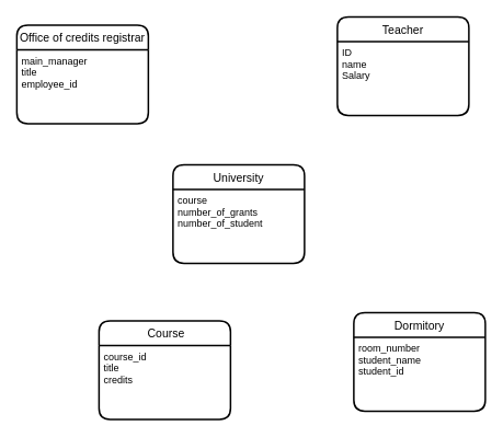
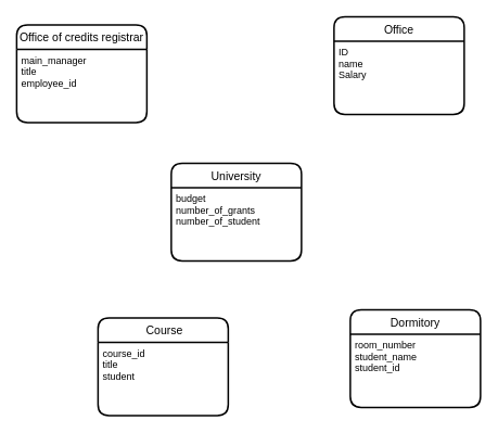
  <mxCell id="0" />
  <mxCell id="1" parent="0" />
  <mxCell id="2" value="University" style="swimlane;childLayout=stackLayout;horizontal=1;startSize=30;horizontalStack=0;rounded=1;fontSize=14;fontStyle=0;strokeWidth=2;resizeParent=0;resizeLast=1;shadow=0;dashed=0;align=center;" vertex="1" parent="1"><mxGeometry x="210" y="200" width="160" height="120" as="geometry" /></mxCell>
- <mxCell id="3" value="course&#10;number_of_grants&#10;number_of_student" style="align=left;strokeColor=none;fillColor=none;spacingLeft=4;fontSize=12;verticalAlign=top;resizable=0;rotatable=0;part=1;" vertex="1" parent="2"><mxGeometry y="30" width="160" height="90" as="geometry" /></mxCell>
+ <mxCell id="3" value="budget&#10;number_of_grants&#10;number_of_student" style="align=left;strokeColor=none;fillColor=none;spacingLeft=4;fontSize=12;verticalAlign=top;resizable=0;rotatable=0;part=1;" vertex="1" parent="2"><mxGeometry y="30" width="160" height="90" as="geometry" /></mxCell>
  <mxCell id="4" value="Dormitory" style="swimlane;childLayout=stackLayout;horizontal=1;startSize=30;horizontalStack=0;rounded=1;fontSize=14;fontStyle=0;strokeWidth=2;resizeParent=0;resizeLast=1;shadow=0;dashed=0;align=center;" vertex="1" parent="1"><mxGeometry x="430" y="380" width="160" height="120" as="geometry" /></mxCell>
  <mxCell id="5" value="room_number &#10;student_name &#10;student_id " style="align=left;strokeColor=none;fillColor=none;spacingLeft=4;fontSize=12;verticalAlign=top;resizable=0;rotatable=0;part=1;" vertex="1" parent="4"><mxGeometry y="30" width="160" height="90" as="geometry" /></mxCell>
  <mxCell id="6" value="Office of credits registrar" style="swimlane;childLayout=stackLayout;horizontal=1;startSize=30;horizontalStack=0;rounded=1;fontSize=14;fontStyle=0;strokeWidth=2;resizeParent=0;resizeLast=1;shadow=0;dashed=0;align=center;" vertex="1" parent="1"><mxGeometry x="20" y="30" width="160" height="120" as="geometry" /></mxCell>
  <mxCell id="7" value="main_manager&#10;title&#10;employee_id" style="align=left;strokeColor=none;fillColor=none;spacingLeft=4;fontSize=12;verticalAlign=top;resizable=0;rotatable=0;part=1;" vertex="1" parent="6"><mxGeometry y="30" width="160" height="90" as="geometry" /></mxCell>
- <mxCell id="8" value="Teacher" style="swimlane;childLayout=stackLayout;horizontal=1;startSize=30;horizontalStack=0;rounded=1;fontSize=14;fontStyle=0;strokeWidth=2;resizeParent=0;resizeLast=1;shadow=0;dashed=0;align=center;" vertex="1" parent="1"><mxGeometry x="410" y="20" width="160" height="120" as="geometry" /></mxCell>
+ <mxCell id="8" value="Office" style="swimlane;childLayout=stackLayout;horizontal=1;startSize=30;horizontalStack=0;rounded=1;fontSize=14;fontStyle=0;strokeWidth=2;resizeParent=0;resizeLast=1;shadow=0;dashed=0;align=center;" vertex="1" parent="1"><mxGeometry x="410" y="20" width="160" height="120" as="geometry" /></mxCell>
  <mxCell id="9" value="ID&#10;name &#10;Salary " style="align=left;strokeColor=none;fillColor=none;spacingLeft=4;fontSize=12;verticalAlign=top;resizable=0;rotatable=0;part=1;" vertex="1" parent="8"><mxGeometry y="30" width="160" height="90" as="geometry" /></mxCell>
  <mxCell id="10" value=" Course" style="swimlane;childLayout=stackLayout;horizontal=1;startSize=30;horizontalStack=0;rounded=1;fontSize=14;fontStyle=0;strokeWidth=2;resizeParent=0;resizeLast=1;shadow=0;dashed=0;align=center;" vertex="1" parent="1"><mxGeometry x="120" y="390" width="160" height="120" as="geometry" /></mxCell>
- <mxCell id="11" value="course_id&#10;title&#10;credits " style="align=left;strokeColor=none;fillColor=none;spacingLeft=4;fontSize=12;verticalAlign=top;resizable=0;rotatable=0;part=1;" vertex="1" parent="10"><mxGeometry y="30" width="160" height="90" as="geometry" /></mxCell>
+ <mxCell id="11" value="course_id&#10;title&#10;student " style="align=left;strokeColor=none;fillColor=none;spacingLeft=4;fontSize=12;verticalAlign=top;resizable=0;rotatable=0;part=1;" vertex="1" parent="10"><mxGeometry y="30" width="160" height="90" as="geometry" /></mxCell>
